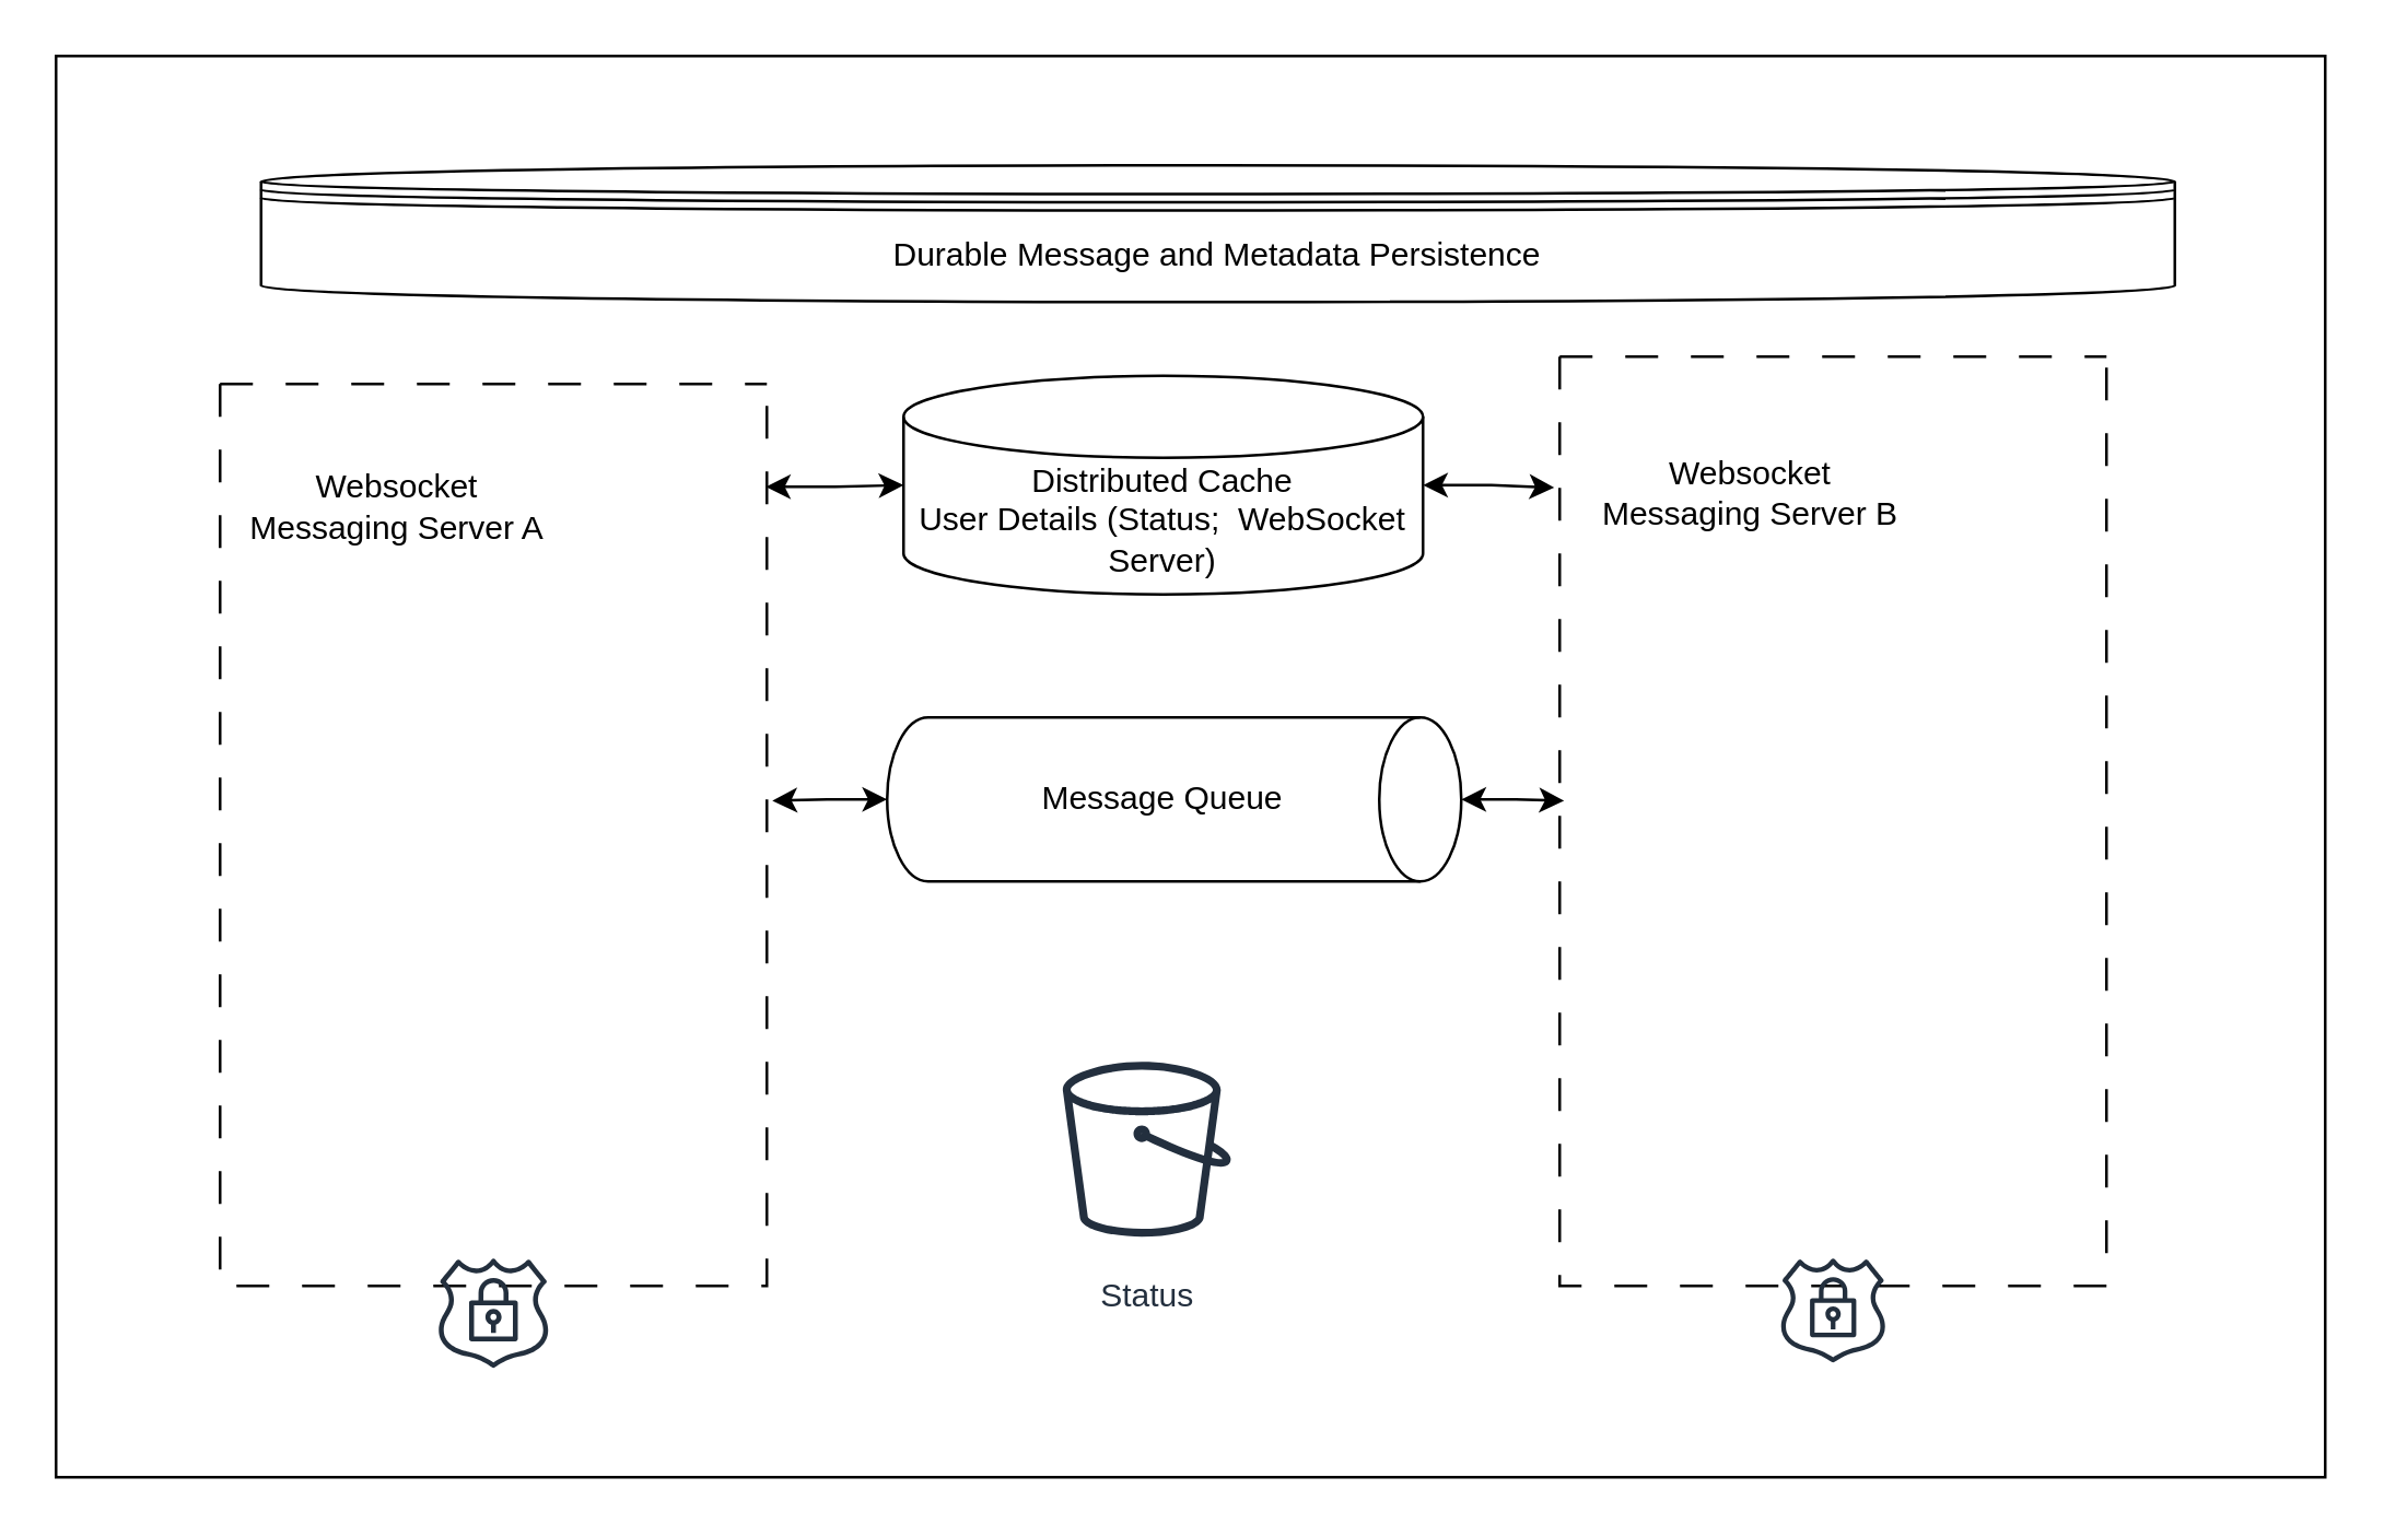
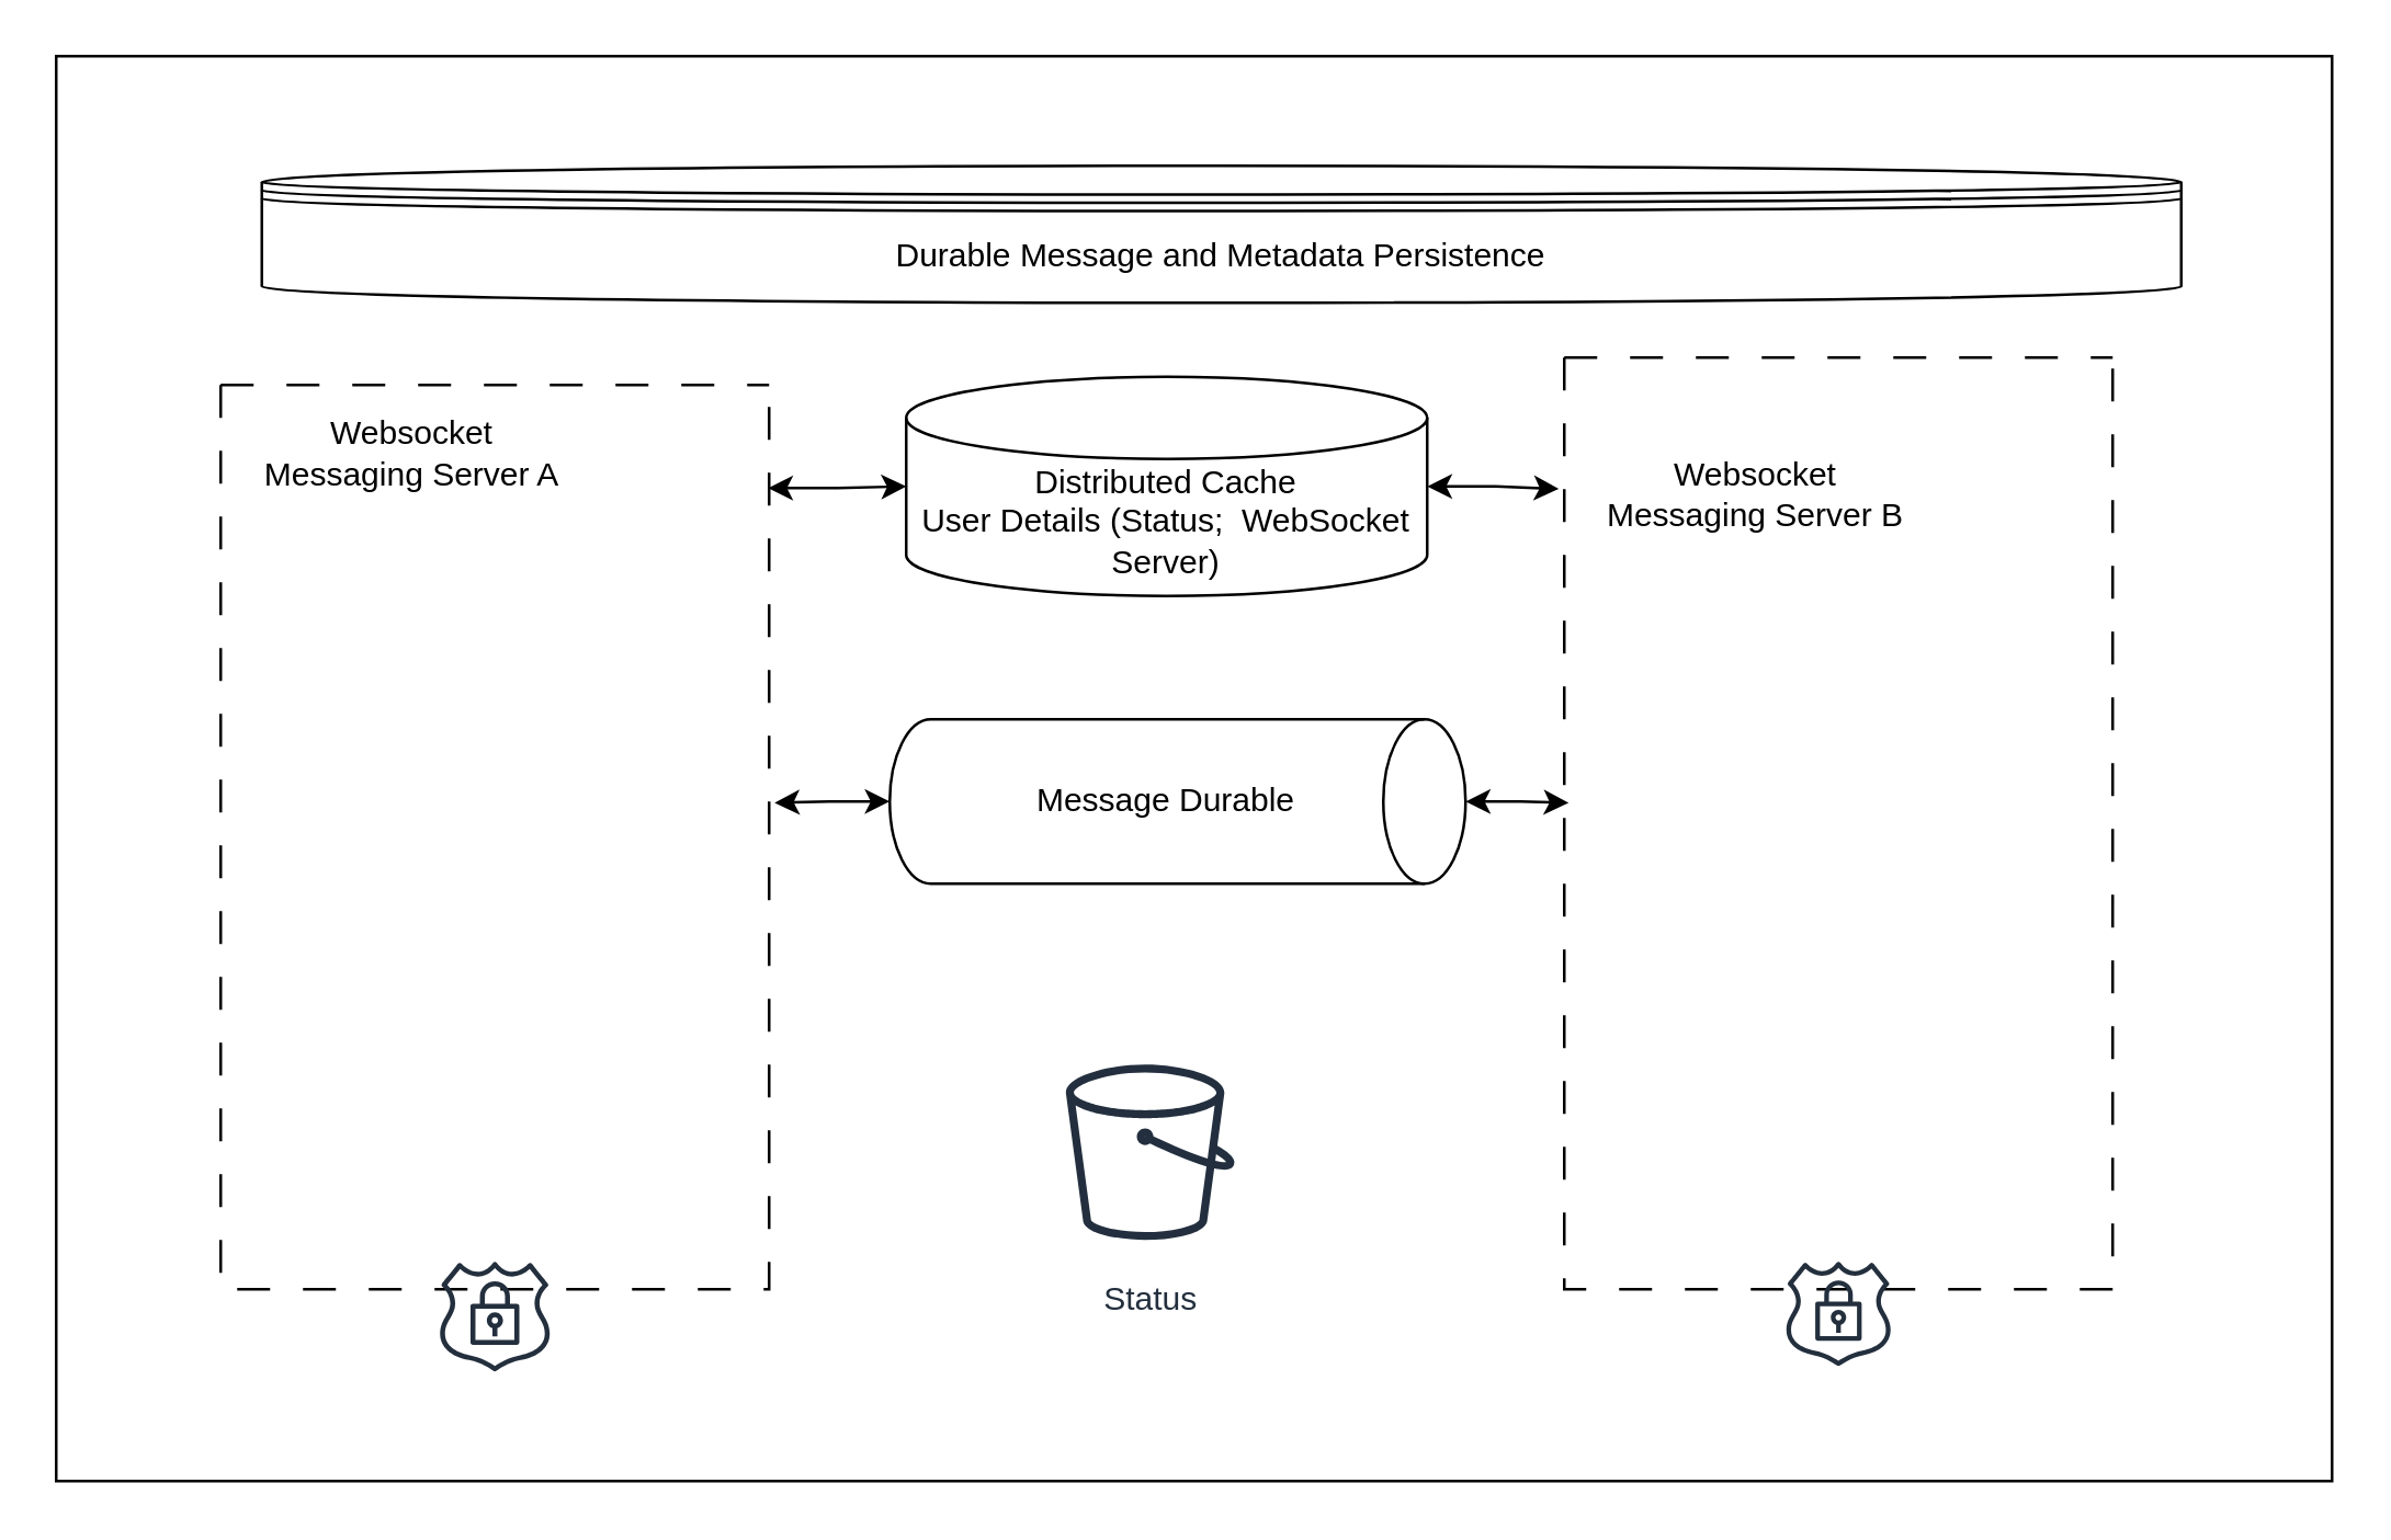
  <mxCell id="0" />
  <mxCell id="1" parent="0" />
  <mxCell id="2" value="" style="rounded=0;whiteSpace=wrap;html=1;" vertex="1" parent="1"><mxGeometry x="20" y="20" width="830" height="520" as="geometry" /></mxCell>
  <mxCell id="3" value="" style="swimlane;startSize=0;dashed=1;dashPattern=12 12;" vertex="1" parent="1"><mxGeometry x="80" y="140" width="200" height="330" as="geometry" /></mxCell>
- <mxCell id="4" value="Websocket Messaging Server A" style="text;html=1;align=center;verticalAlign=middle;whiteSpace=wrap;rounded=0;" vertex="1" parent="3"><mxGeometry x="5" y="30" width="120" height="30" as="geometry" /></mxCell>
+ <mxCell id="4" value="Websocket Messaging Server A" style="text;html=1;align=center;verticalAlign=middle;whiteSpace=wrap;rounded=0;" vertex="1" parent="3"><mxGeometry x="10" y="10" width="120" height="30" as="geometry" /></mxCell>
  <mxCell id="5" value="" style="swimlane;startSize=0;dashed=1;dashPattern=12 12;" vertex="1" parent="1"><mxGeometry x="570" y="130" width="200" height="340" as="geometry" /></mxCell>
  <mxCell id="6" value="Websocket Messaging Server B" style="text;html=1;align=center;verticalAlign=middle;whiteSpace=wrap;rounded=0;" vertex="1" parent="5"><mxGeometry x="10" y="35" width="120" height="30" as="geometry" /></mxCell>
  <mxCell id="7" value="Durable Message and Metadata Persistence" style="shape=datastore;whiteSpace=wrap;html=1;" vertex="1" parent="1"><mxGeometry x="95" y="60" width="700" height="50" as="geometry" /></mxCell>
  <mxCell id="8" value="" style="shape=cylinder3;whiteSpace=wrap;html=1;boundedLbl=1;backgroundOutline=1;size=15;rotation=90;" vertex="1" parent="1"><mxGeometry x="399" y="187" width="60" height="210" as="geometry" /></mxCell>
  <mxCell id="9" value="Distributed Cache&lt;div&gt;User Details (Status;&amp;nbsp; WebSocket Server)&lt;/div&gt;" style="shape=cylinder3;whiteSpace=wrap;html=1;boundedLbl=1;backgroundOutline=1;size=15;" vertex="1" parent="1"><mxGeometry x="330" y="137" width="190" height="80" as="geometry" /></mxCell>
- <mxCell id="10" value="Message Queue" style="text;html=1;align=center;verticalAlign=middle;whiteSpace=wrap;rounded=0;" vertex="1" parent="1"><mxGeometry x="365" y="277" width="120" height="30" as="geometry" /></mxCell>
+ <mxCell id="10" value="Message Durable" style="text;html=1;align=center;verticalAlign=middle;whiteSpace=wrap;rounded=0;" vertex="1" parent="1"><mxGeometry x="365" y="277" width="120" height="30" as="geometry" /></mxCell>
  <mxCell id="11" value="Status" style="sketch=0;outlineConnect=0;fontColor=#232F3E;gradientColor=none;strokeColor=#232F3E;fillColor=#ffffff;dashed=0;verticalLabelPosition=bottom;verticalAlign=top;align=center;html=1;fontSize=12;fontStyle=0;aspect=fixed;shape=mxgraph.aws4.resourceIcon;resIcon=mxgraph.aws4.bucket;" vertex="1" parent="1"><mxGeometry x="379" y="380" width="80" height="80" as="geometry" /></mxCell>
  <mxCell id="12" style="edgeStyle=orthogonalEdgeStyle;rounded=0;orthogonalLoop=1;jettySize=auto;html=1;entryX=0;entryY=0.5;entryDx=0;entryDy=0;entryPerimeter=0;startArrow=classic;startFill=1;exitX=0.998;exitY=0.114;exitDx=0;exitDy=0;exitPerimeter=0;" edge="1" parent="1" source="3" target="9"><mxGeometry relative="1" as="geometry"><mxPoint x="284" y="310" as="sourcePoint" /></mxGeometry></mxCell>
  <mxCell id="13" style="edgeStyle=orthogonalEdgeStyle;rounded=0;orthogonalLoop=1;jettySize=auto;html=1;entryX=-0.01;entryY=0.141;entryDx=0;entryDy=0;entryPerimeter=0;startArrow=classic;startFill=1;" edge="1" parent="1" source="9" target="5"><mxGeometry relative="1" as="geometry" /></mxCell>
  <mxCell id="14" value="" style="sketch=0;outlineConnect=0;fontColor=#232F3E;gradientColor=none;fillColor=#232F3D;strokeColor=none;dashed=0;verticalLabelPosition=bottom;verticalAlign=top;align=center;html=1;fontSize=12;fontStyle=0;aspect=fixed;pointerEvents=1;shape=mxgraph.aws4.ssl_padlock;" vertex="1" parent="1"><mxGeometry x="159.47" y="460" width="41.05" height="40" as="geometry" /></mxCell>
  <mxCell id="15" value="" style="sketch=0;outlineConnect=0;fontColor=#232F3E;gradientColor=none;fillColor=#232F3D;strokeColor=none;dashed=0;verticalLabelPosition=bottom;verticalAlign=top;align=center;html=1;fontSize=12;fontStyle=0;aspect=fixed;pointerEvents=1;shape=mxgraph.aws4.ssl_padlock;" vertex="1" parent="1"><mxGeometry x="650.5" y="460" width="39" height="38" as="geometry" /></mxCell>
  <mxCell id="16" style="edgeStyle=orthogonalEdgeStyle;rounded=0;orthogonalLoop=1;jettySize=auto;html=1;entryX=1.01;entryY=0.462;entryDx=0;entryDy=0;entryPerimeter=0;startArrow=classic;startFill=1;" edge="1" parent="1" source="8" target="3"><mxGeometry relative="1" as="geometry" /></mxCell>
  <mxCell id="17" style="edgeStyle=orthogonalEdgeStyle;rounded=0;orthogonalLoop=1;jettySize=auto;html=1;entryX=0.008;entryY=0.478;entryDx=0;entryDy=0;entryPerimeter=0;startArrow=classic;startFill=1;" edge="1" parent="1" source="8" target="5"><mxGeometry relative="1" as="geometry" /></mxCell>
